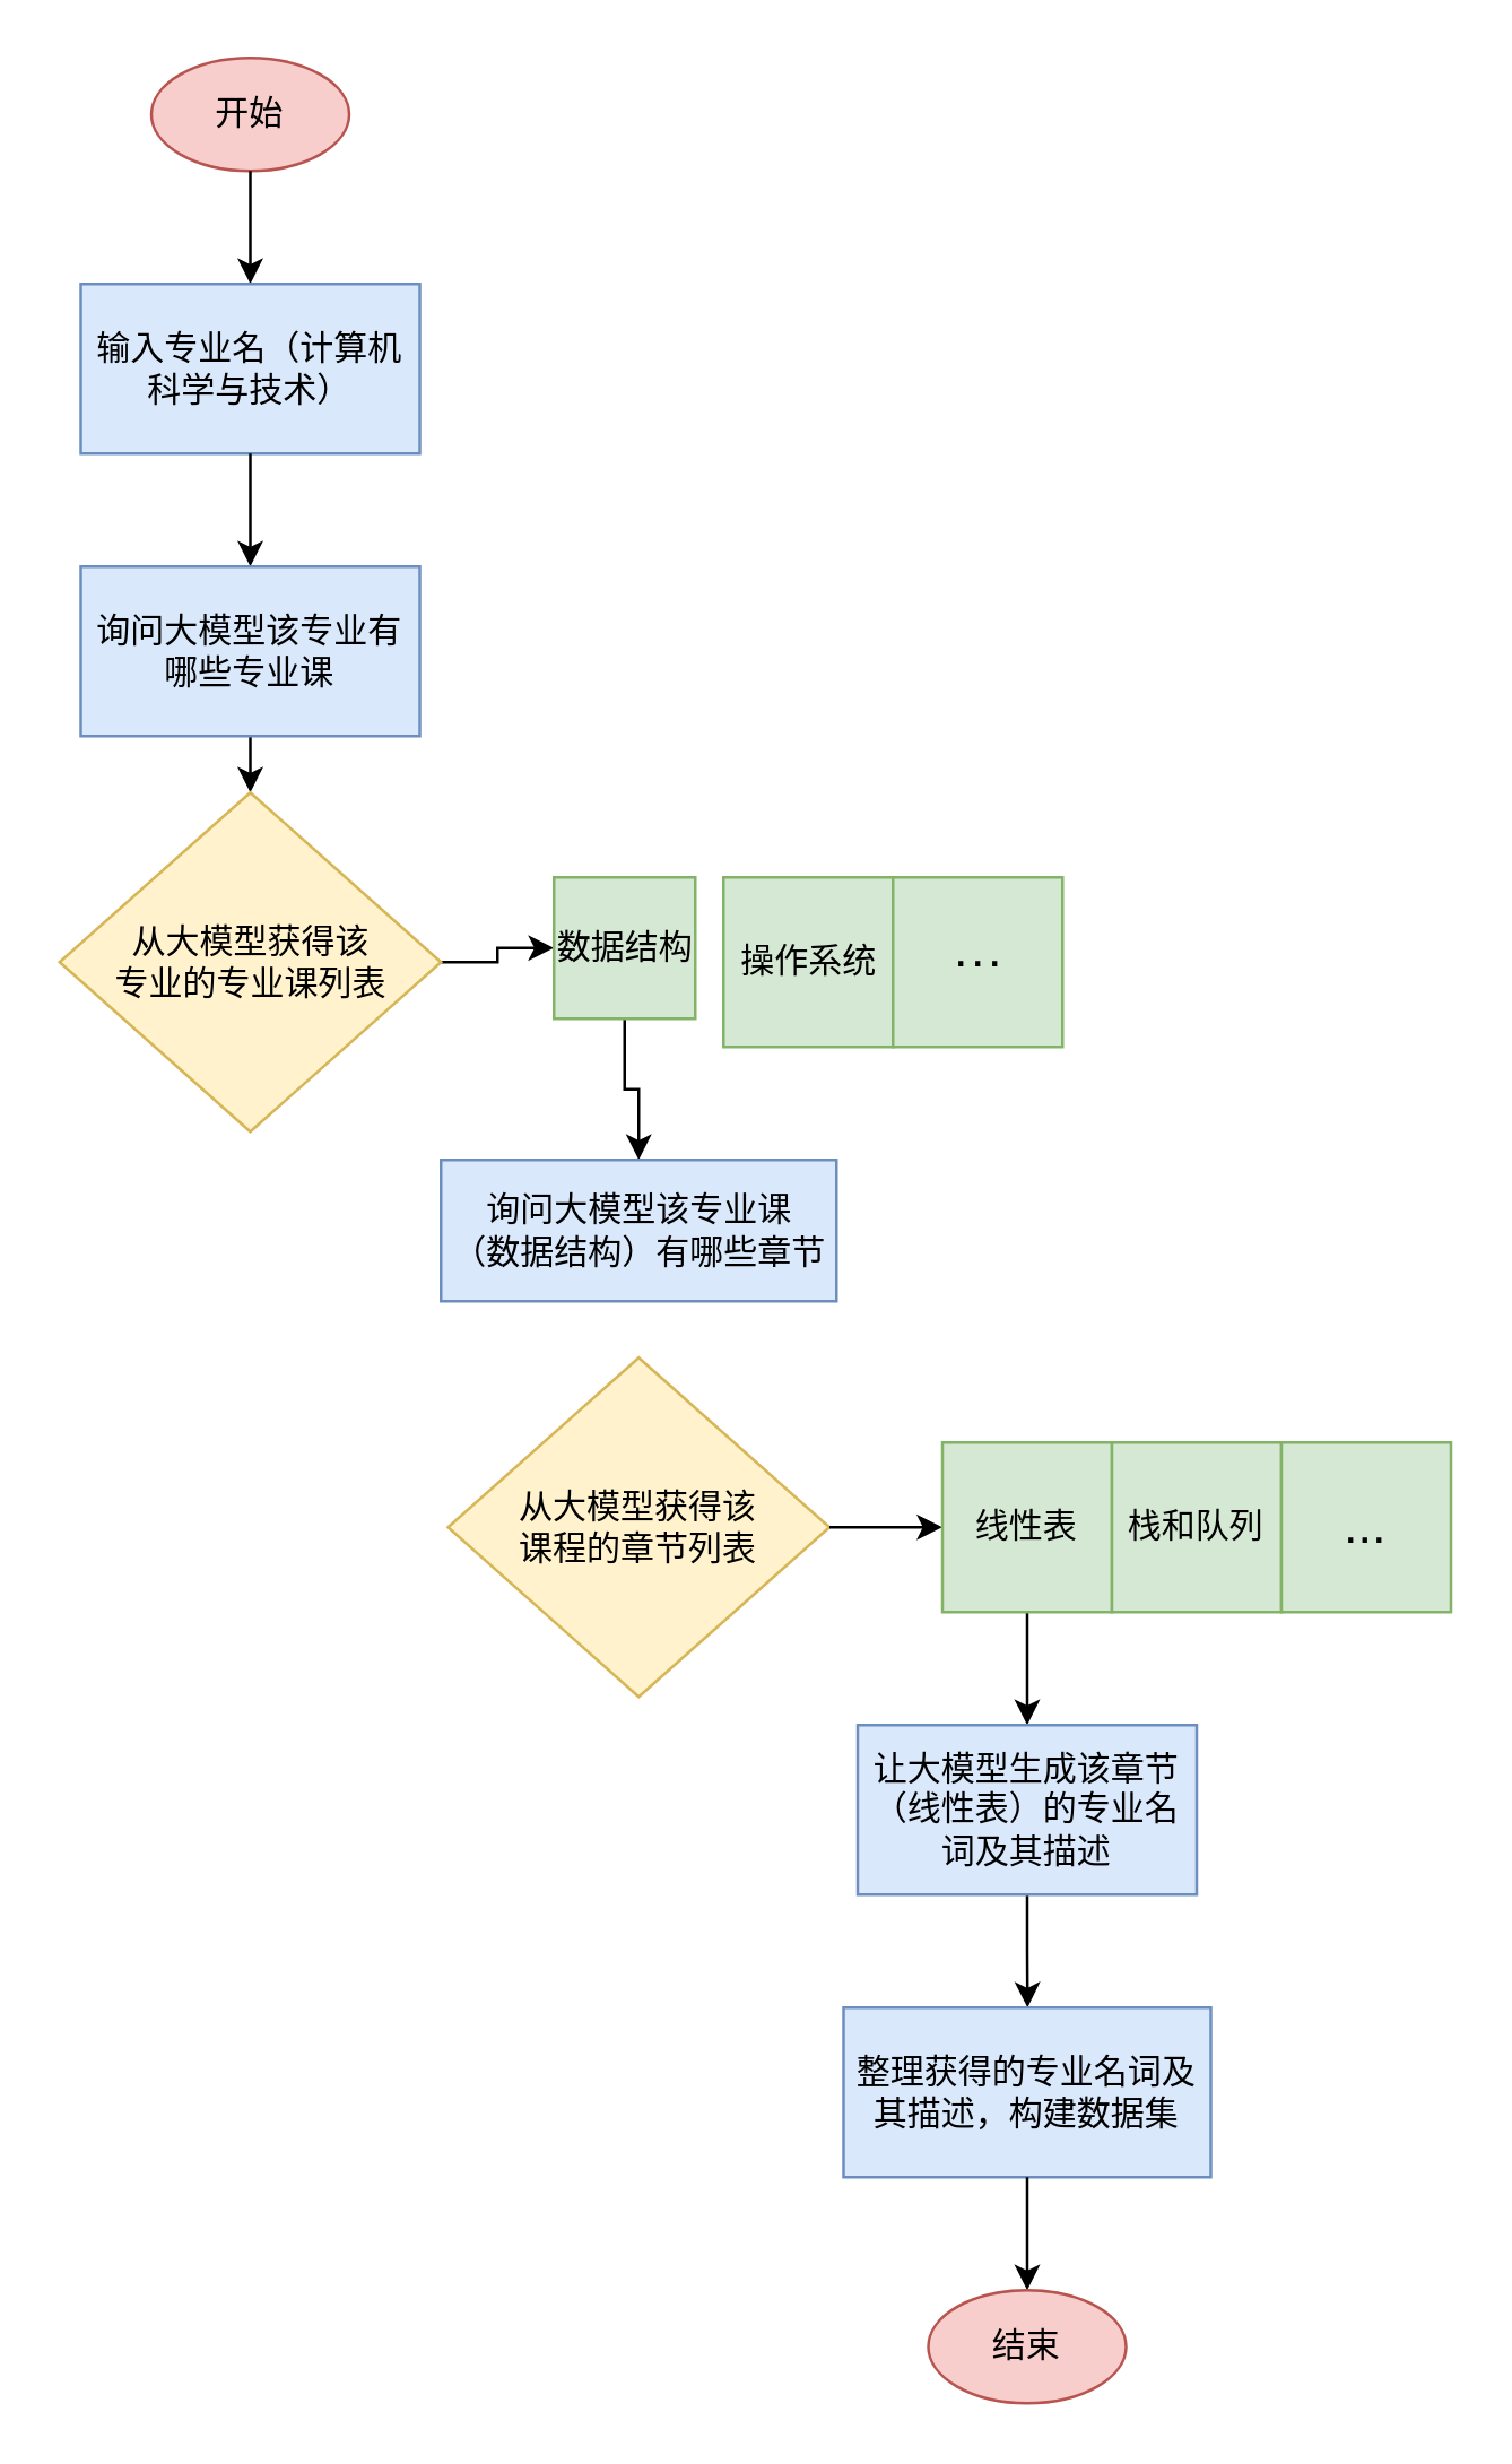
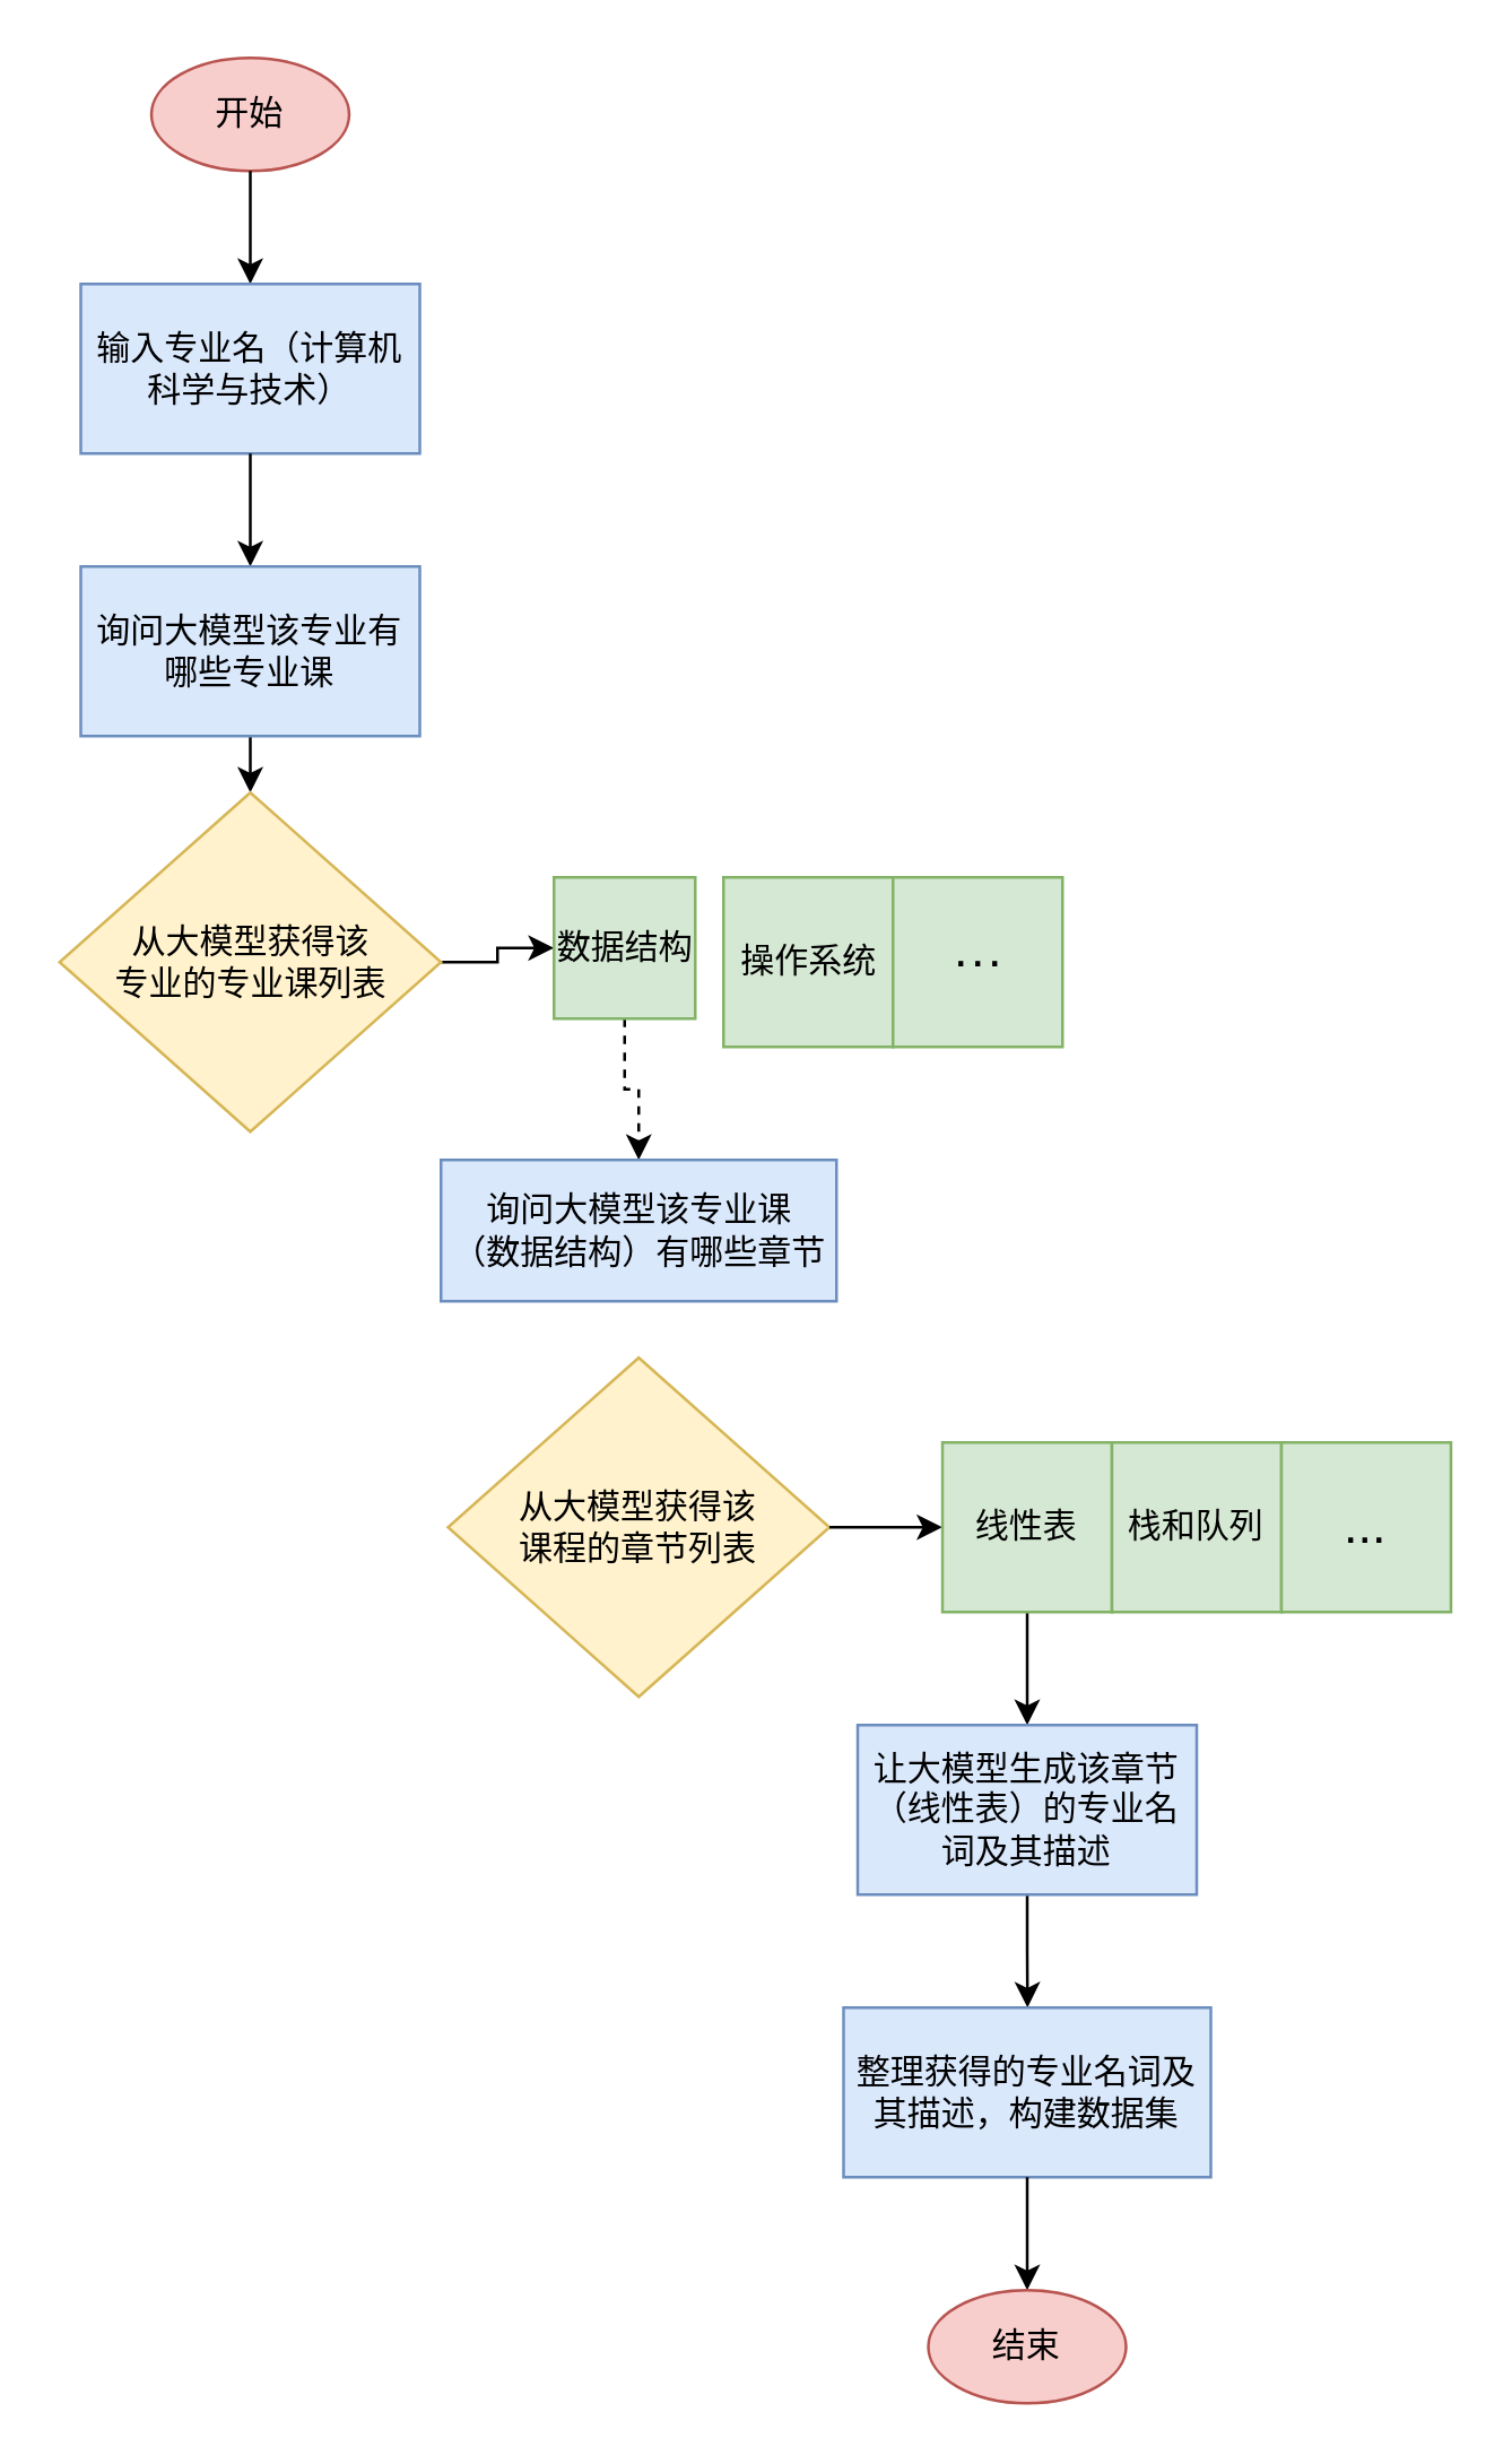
  <mxCell id="0" />
  <mxCell id="1" parent="0" />
  <mxCell id="2" value="开始" style="ellipse;whiteSpace=wrap;html=1;fillColor=#f8cecc;strokeColor=#b85450;" vertex="1" parent="1"><mxGeometry x="53" y="20" width="70" height="40" as="geometry" /></mxCell>
  <mxCell id="3" value="" style="endArrow=classic;html=1;rounded=0;exitX=0.5;exitY=1;exitDx=0;exitDy=0;" edge="1" parent="1" source="2"><mxGeometry width="50" height="50" relative="1" as="geometry"><mxPoint x="123" y="110" as="sourcePoint" /><mxPoint x="88" y="100" as="targetPoint" /></mxGeometry></mxCell>
  <mxCell id="4" value="输入专业名（计算机科学与技术）" style="rounded=0;whiteSpace=wrap;html=1;fillColor=#dae8fc;strokeColor=#6c8ebf;" vertex="1" parent="1"><mxGeometry x="28" y="100" width="120" height="60" as="geometry" /></mxCell>
  <mxCell id="5" value="" style="endArrow=classic;html=1;rounded=0;exitX=0.5;exitY=1;exitDx=0;exitDy=0;" edge="1" parent="1" source="4"><mxGeometry width="50" height="50" relative="1" as="geometry"><mxPoint x="163" y="220" as="sourcePoint" /><mxPoint x="88" y="200" as="targetPoint" /></mxGeometry></mxCell>
  <mxCell id="6" style="edgeStyle=orthogonalEdgeStyle;rounded=0;orthogonalLoop=1;jettySize=auto;html=1;exitX=0.5;exitY=1;exitDx=0;exitDy=0;entryX=0.5;entryY=0;entryDx=0;entryDy=0;" edge="1" parent="1" source="7" target="9"><mxGeometry relative="1" as="geometry" /></mxCell>
  <mxCell id="7" value="询问大模型该专业有哪些专业课" style="rounded=0;whiteSpace=wrap;html=1;fillColor=#dae8fc;strokeColor=#6c8ebf;" vertex="1" parent="1"><mxGeometry x="28" y="200" width="120" height="60" as="geometry" /></mxCell>
  <mxCell id="8" style="edgeStyle=orthogonalEdgeStyle;rounded=0;orthogonalLoop=1;jettySize=auto;html=1;exitX=1;exitY=0.5;exitDx=0;exitDy=0;entryX=0;entryY=0.5;entryDx=0;entryDy=0;" edge="1" parent="1" source="9" target="11"><mxGeometry relative="1" as="geometry"><mxPoint x="233" y="340" as="targetPoint" /></mxGeometry></mxCell>
  <mxCell id="9" value="从大模型获得该&lt;div&gt;专业的专业课列表&lt;/div&gt;" style="rhombus;whiteSpace=wrap;html=1;fillColor=#fff2cc;strokeColor=#d6b656;" vertex="1" parent="1"><mxGeometry x="20.5" y="280" width="135" height="120" as="geometry" /></mxCell>
- <mxCell id="10" style="edgeStyle=orthogonalEdgeStyle;rounded=0;orthogonalLoop=1;jettySize=auto;html=1;exitX=0.5;exitY=1;exitDx=0;exitDy=0;entryX=0.5;entryY=0;entryDx=0;entryDy=0;" edge="1" parent="1" source="11" target="14"><mxGeometry relative="1" as="geometry" /></mxCell>
+ <mxCell id="10" style="edgeStyle=orthogonalEdgeStyle;rounded=0;orthogonalLoop=1;jettySize=auto;html=1;exitX=0.5;exitY=1;exitDx=0;exitDy=0;entryX=0.5;entryY=0;entryDx=0;entryDy=0;dashed=1;" edge="1" parent="1" source="11" target="14"><mxGeometry relative="1" as="geometry" /></mxCell>
  <mxCell id="11" value="数据结构" style="rounded=0;whiteSpace=wrap;html=1;fillColor=#d5e8d4;strokeColor=#82b366;" vertex="1" parent="1"><mxGeometry x="195.5" y="310" width="50" height="50" as="geometry" /></mxCell>
  <mxCell id="12" value="操作系统&lt;span style=&quot;color: rgba(0, 0, 0, 0); font-family: monospace; font-size: 0px; text-align: start; text-wrap: nowrap;&quot;&gt;%3CmxGraphModel%3E%3Croot%3E%3CmxCell%20id%3D%220%22%2F%3E%3CmxCell%20id%3D%221%22%20parent%3D%220%22%2F%3E%3CmxCell%20id%3D%222%22%20value%3D%22%E6%95%B0%E6%8D%AE%E7%BB%93%E6%9E%84%22%20style%3D%22rounded%3D0%3BwhiteSpace%3Dwrap%3Bhtml%3D1%3BfillColor%3D%23d5e8d4%3BstrokeColor%3D%2382b366%3B%22%20vertex%3D%221%22%20parent%3D%221%22%3E%3CmxGeometry%20x%3D%22400%22%20y%3D%22330%22%20width%3D%2260%22%20height%3D%2260%22%20as%3D%22geometry%22%2F%3E%3C%2FmxCell%3E%3C%2Froot%3E%3C%2FmxGraphModel%3E&lt;/span&gt;&lt;span style=&quot;color: rgba(0, 0, 0, 0); font-family: monospace; font-size: 0px; text-align: start; text-wrap: nowrap;&quot;&gt;%3CmxGraphModel%3E%3Croot%3E%3CmxCell%20id%3D%220%22%2F%3E%3CmxCell%20id%3D%221%22%20parent%3D%220%22%2F%3E%3CmxCell%20id%3D%222%22%20value%3D%22%E6%95%B0%E6%8D%AE%E7%BB%93%E6%9E%84%22%20style%3D%22rounded%3D0%3BwhiteSpace%3Dwrap%3Bhtml%3D1%3BfillColor%3D%23d5e8d4%3BstrokeColor%3D%2382b366%3B%22%20vertex%3D%221%22%20parent%3D%221%22%3E%3CmxGeometry%20x%3D%22400%22%20y%3D%22330%22%20width%3D%2260%22%20height%3D%2260%22%20as%3D%22geometry%22%2F%3E%3C%2FmxCell%3E%3C%2Froot%3E%3C%2FmxGraphModel%3E&lt;/span&gt;" style="rounded=0;whiteSpace=wrap;html=1;fillColor=#d5e8d4;strokeColor=#82b366;" vertex="1" parent="1"><mxGeometry x="255.5" y="310" width="60" height="60" as="geometry" /></mxCell>
  <mxCell id="13" value="&lt;font style=&quot;font-size: 18px;&quot;&gt;···&lt;/font&gt;" style="rounded=0;whiteSpace=wrap;html=1;fillColor=#d5e8d4;strokeColor=#82b366;" vertex="1" parent="1"><mxGeometry x="315.5" y="310" width="60" height="60" as="geometry" /></mxCell>
  <mxCell id="14" value="询问大模型该专业课&lt;div&gt;（数据结构）有哪些章节&lt;/div&gt;" style="rounded=0;whiteSpace=wrap;html=1;fillColor=#dae8fc;strokeColor=#6c8ebf;" vertex="1" parent="1"><mxGeometry x="155.5" y="410" width="140" height="50" as="geometry" /></mxCell>
  <mxCell id="15" value="从大模型获得该&lt;div&gt;课程的章节列表&lt;/div&gt;" style="rhombus;whiteSpace=wrap;html=1;fillColor=#fff2cc;strokeColor=#d6b656;" vertex="1" parent="1"><mxGeometry x="158" y="480" width="135" height="120" as="geometry" /></mxCell>
  <mxCell id="16" value="" style="endArrow=classic;html=1;rounded=0;" edge="1" parent="1"><mxGeometry width="50" height="50" relative="1" as="geometry"><mxPoint x="293" y="540" as="sourcePoint" /><mxPoint x="333" y="540" as="targetPoint" /></mxGeometry></mxCell>
  <mxCell id="17" style="edgeStyle=orthogonalEdgeStyle;rounded=0;orthogonalLoop=1;jettySize=auto;html=1;exitX=0.5;exitY=1;exitDx=0;exitDy=0;" edge="1" parent="1" source="18"><mxGeometry relative="1" as="geometry"><mxPoint x="363" y="610" as="targetPoint" /></mxGeometry></mxCell>
  <mxCell id="18" value="线性表" style="rounded=0;whiteSpace=wrap;html=1;fillColor=#d5e8d4;strokeColor=#82b366;" vertex="1" parent="1"><mxGeometry x="333" y="510" width="60" height="60" as="geometry" /></mxCell>
  <mxCell id="19" value="栈和&lt;span style=&quot;color: rgba(0, 0, 0, 0); font-family: monospace; font-size: 0px; text-align: start; text-wrap: nowrap;&quot;&gt;%3CmxGraphModel%3E%3Croot%3E%3CmxCell%20id%3D%220%22%2F%3E%3CmxCell%20id%3D%221%22%20parent%3D%220%22%2F%3E%3CmxCell%20id%3D%222%22%20value%3D%22%E7%BA%BF%E6%80%A7%E8%A1%A8%22%20style%3D%22rounded%3D0%3BwhiteSpace%3Dwrap%3Bhtml%3D1%3BfillColor%3D%23d5e8d4%3BstrokeColor%3D%2382b366%3B%22%20vertex%3D%221%22%20parent%3D%221%22%3E%3CmxGeometry%20x%3D%22500%22%20y%3D%22530%22%20width%3D%2260%22%20height%3D%2260%22%20as%3D%22geometry%22%2F%3E%3C%2FmxCell%3E%3C%2Froot%3E%3C%2FmxGraphModel%3E&lt;/span&gt;队列" style="rounded=0;whiteSpace=wrap;html=1;fillColor=#d5e8d4;strokeColor=#82b366;" vertex="1" parent="1"><mxGeometry x="393" y="510" width="60" height="60" as="geometry" /></mxCell>
  <mxCell id="20" value="&lt;font style=&quot;font-size: 18px;&quot;&gt;...&lt;/font&gt;" style="rounded=0;whiteSpace=wrap;html=1;fillColor=#d5e8d4;strokeColor=#82b366;" vertex="1" parent="1"><mxGeometry x="453" y="510" width="60" height="60" as="geometry" /></mxCell>
  <mxCell id="21" style="edgeStyle=orthogonalEdgeStyle;rounded=0;orthogonalLoop=1;jettySize=auto;html=1;exitX=0.5;exitY=1;exitDx=0;exitDy=0;" edge="1" parent="1" source="22"><mxGeometry relative="1" as="geometry"><mxPoint x="363.118" y="710" as="targetPoint" /></mxGeometry></mxCell>
  <mxCell id="22" value="让大模型生成该章节（线性表）的专业名词及其描述" style="rounded=0;whiteSpace=wrap;html=1;fillColor=#dae8fc;strokeColor=#6c8ebf;" vertex="1" parent="1"><mxGeometry x="303" y="610" width="120" height="60" as="geometry" /></mxCell>
  <mxCell id="23" value="整理获得的专业名词及其描述，构建数据集" style="rounded=0;whiteSpace=wrap;html=1;fillColor=#dae8fc;strokeColor=#6c8ebf;" vertex="1" parent="1"><mxGeometry x="298" y="710" width="130" height="60" as="geometry" /></mxCell>
  <mxCell id="24" value="" style="endArrow=classic;html=1;rounded=0;exitX=0.5;exitY=1;exitDx=0;exitDy=0;" edge="1" parent="1" source="23"><mxGeometry width="50" height="50" relative="1" as="geometry"><mxPoint x="423" y="810" as="sourcePoint" /><mxPoint x="363" y="810" as="targetPoint" /></mxGeometry></mxCell>
  <mxCell id="25" value="结束" style="ellipse;whiteSpace=wrap;html=1;fillColor=#f8cecc;strokeColor=#b85450;" vertex="1" parent="1"><mxGeometry x="328" y="810" width="70" height="40" as="geometry" /></mxCell>
